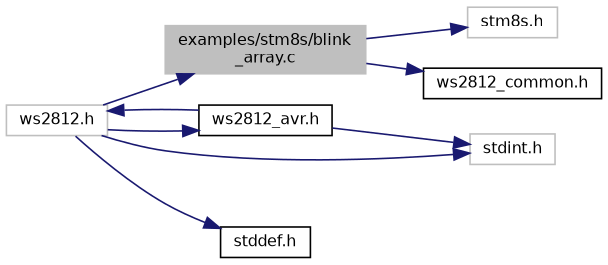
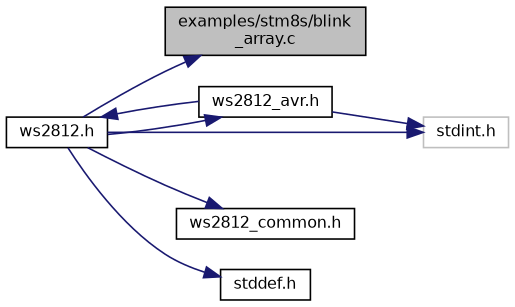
  digraph {
    rankdir=LR
    node [color=black fillcolor=white fontname=Helvetica fontsize=10 shape=record style=filled]
    edge [color=midnightblue fontname=Helvetica fontsize=10 labelfontname=Helvetica labelfontsize=10 style=solid]
-   n1 [color=grey75 fillcolor=grey75 fontcolor=black height=0.2 label="examples/stm8s/blink\l_array.c" width=0.4]
-   n2 [color=grey75 height=0.2 label="stm8s.h" width=0.4]
-   n3 [color=grey75 height=0.2 label="ws2812.h" width=0.4]
+   n1 [fillcolor=grey75 fontcolor=black height=0.2 label="examples/stm8s/blink\l_array.c" width=0.4]
+   n3 [height=0.2 label="ws2812.h" width=0.4]
    n4 [height=0.2 label="ws2812_avr.h" width=0.4]
    n5 [color=grey75 height=0.2 label="stdint.h" width=0.4]
    n6 [height=0.2 label="ws2812_common.h" width=0.4]
    n7 [height=0.2 label="stddef.h" width=0.4]
-   n1 -> n2
    n3 -> n1
    n3 -> n4
    n3 -> n5
-   n1 -> n6
+   n3 -> n6
    n3 -> n7
    n4 -> n3
    n4 -> n5
  }
